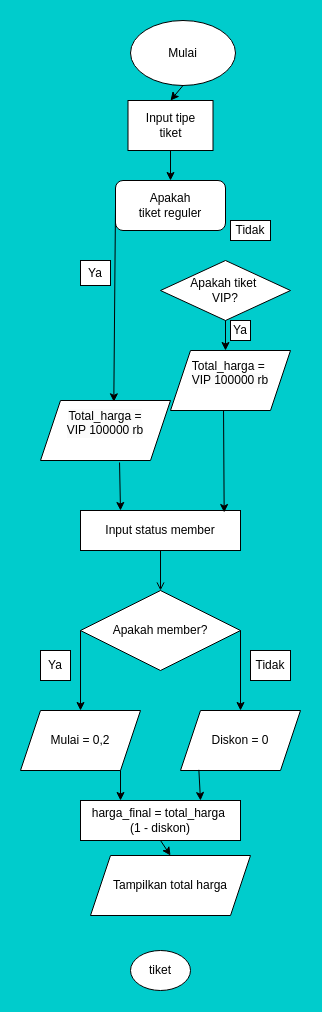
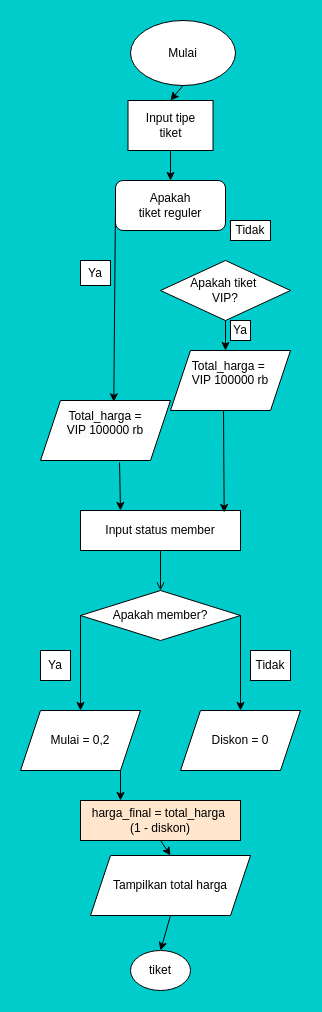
  <mxCell id="0" />
  <mxCell id="1" parent="0" />
  <mxCell id="2" value="Mulai" style="ellipse;whiteSpace=wrap;html=1;" vertex="1" parent="1"><mxGeometry x="130" y="20" width="105" height="65" as="geometry" /></mxCell>
  <mxCell id="3" value="Input tipe&lt;div&gt;tiket&lt;/div&gt;" style="rounded=0;whiteSpace=wrap;html=1;" vertex="1" parent="1"><mxGeometry x="127.5" y="100" width="85" height="50" as="geometry" /></mxCell>
  <mxCell id="4" value="" style="endArrow=classic;html=1;rounded=0;entryX=0.5;entryY=0;entryDx=0;entryDy=0;exitX=0.5;exitY=1;exitDx=0;exitDy=0;" edge="1" parent="1" source="2" target="3"><mxGeometry width="50" height="50" relative="1" as="geometry"><mxPoint x="170" y="140" as="sourcePoint" /><mxPoint x="220" y="90" as="targetPoint" /></mxGeometry></mxCell>
  <mxCell id="5" value="Apakah&lt;div&gt;tiket reguler&lt;/div&gt;" style="whiteSpace=wrap;html=1;rounded=1;" vertex="1" parent="1"><mxGeometry x="115" y="180" width="110" height="50" as="geometry" /></mxCell>
  <mxCell id="6" value="" style="endArrow=classic;html=1;rounded=0;entryX=0.5;entryY=0;entryDx=0;entryDy=0;exitX=0.5;exitY=1;exitDx=0;exitDy=0;" edge="1" parent="1" source="3" target="5"><mxGeometry width="50" height="50" relative="1" as="geometry"><mxPoint x="120" y="200" as="sourcePoint" /><mxPoint x="170" y="150" as="targetPoint" /></mxGeometry></mxCell>
  <mxCell id="7" value="" style="endArrow=classic;html=1;rounded=0;exitX=0;exitY=0.5;exitDx=0;exitDy=0;entryX=0.564;entryY=0.022;entryDx=0;entryDy=0;entryPerimeter=0;" edge="1" parent="1" source="5" target="31"><mxGeometry width="50" height="50" relative="1" as="geometry"><mxPoint x="160" y="330" as="sourcePoint" /><mxPoint x="115" y="420" as="targetPoint" /></mxGeometry></mxCell>
  <mxCell id="8" value="Ya" style="rounded=0;whiteSpace=wrap;html=1;" vertex="1" parent="1"><mxGeometry x="80" y="260" width="30" height="25" as="geometry" /></mxCell>
  <mxCell id="9" value="Tidak" style="rounded=0;whiteSpace=wrap;html=1;" vertex="1" parent="1"><mxGeometry x="230" y="220" width="40" height="20" as="geometry" /></mxCell>
  <mxCell id="10" value="Apakah tiket&amp;nbsp;&lt;div&gt;VIP?&lt;/div&gt;" style="rhombus;whiteSpace=wrap;html=1;" vertex="1" parent="1"><mxGeometry x="160" y="260" width="130" height="60" as="geometry" /></mxCell>
  <mxCell id="11" value="" style="endArrow=classic;html=1;rounded=0;entryX=0.5;entryY=0;entryDx=0;entryDy=0;exitX=0.5;exitY=1;exitDx=0;exitDy=0;" edge="1" parent="1" source="10"><mxGeometry width="50" height="50" relative="1" as="geometry"><mxPoint x="160" y="330" as="sourcePoint" /><mxPoint x="225" y="350" as="targetPoint" /></mxGeometry></mxCell>
  <mxCell id="12" value="Ya" style="rounded=0;whiteSpace=wrap;html=1;" vertex="1" parent="1"><mxGeometry x="230" y="320" width="20" height="20" as="geometry" /></mxCell>
  <mxCell id="13" value="Input status member" style="rounded=0;whiteSpace=wrap;html=1;" vertex="1" parent="1"><mxGeometry x="80" y="510" width="160" height="40" as="geometry" /></mxCell>
  <mxCell id="14" value="" style="endArrow=classic;html=1;rounded=0;exitX=0.442;exitY=1.006;exitDx=0;exitDy=0;entryX=0.898;entryY=0.05;entryDx=0;entryDy=0;entryPerimeter=0;exitPerimeter=0;" edge="1" parent="1" source="30" target="13"><mxGeometry width="50" height="50" relative="1" as="geometry"><mxPoint x="225" y="390" as="sourcePoint" /><mxPoint x="210" y="540" as="targetPoint" /></mxGeometry></mxCell>
- <mxCell id="15" value="Apakah member?" style="rhombus;whiteSpace=wrap;html=1;" vertex="1" parent="1"><mxGeometry x="80" y="590" width="160" height="80" as="geometry" /></mxCell>
+ <mxCell id="15" value="Apakah member?" style="rhombus;whiteSpace=wrap;html=1;" vertex="1" parent="1"><mxGeometry x="80" y="590" width="160" height="50" as="geometry" /></mxCell>
  <mxCell id="16" value="" style="endArrow=open;html=1;rounded=0;exitX=0.5;exitY=1;exitDx=0;exitDy=0;entryX=0.5;entryY=0;entryDx=0;entryDy=0;" edge="1" parent="1" source="13" target="15"><mxGeometry width="50" height="50" relative="1" as="geometry"><mxPoint x="160" y="630" as="sourcePoint" /><mxPoint x="210" y="580" as="targetPoint" /></mxGeometry></mxCell>
  <mxCell id="17" value="" style="endArrow=classic;html=1;rounded=0;exitX=0;exitY=0.5;exitDx=0;exitDy=0;" edge="1" parent="1" source="15"><mxGeometry width="50" height="50" relative="1" as="geometry"><mxPoint x="160" y="630" as="sourcePoint" /><mxPoint x="80" y="710" as="targetPoint" /></mxGeometry></mxCell>
  <mxCell id="18" value="" style="endArrow=classic;html=1;rounded=0;exitX=1;exitY=0.5;exitDx=0;exitDy=0;" edge="1" parent="1" source="15"><mxGeometry width="50" height="50" relative="1" as="geometry"><mxPoint x="160" y="630" as="sourcePoint" /><mxPoint x="240" y="710" as="targetPoint" /></mxGeometry></mxCell>
  <mxCell id="19" value="Mulai = 0,2" style="shape=parallelogram;perimeter=parallelogramPerimeter;whiteSpace=wrap;html=1;fixedSize=1;" vertex="1" parent="1"><mxGeometry x="20" y="710" width="120" height="60" as="geometry" /></mxCell>
  <mxCell id="20" value="Diskon = 0" style="shape=parallelogram;perimeter=parallelogramPerimeter;whiteSpace=wrap;html=1;fixedSize=1;" vertex="1" parent="1"><mxGeometry x="180" y="710" width="120" height="60" as="geometry" /></mxCell>
  <mxCell id="21" value="Ya" style="rounded=0;whiteSpace=wrap;html=1;" vertex="1" parent="1"><mxGeometry x="40" y="650" width="30" height="30" as="geometry" /></mxCell>
  <mxCell id="22" value="Tidak" style="rounded=0;whiteSpace=wrap;html=1;" vertex="1" parent="1"><mxGeometry x="250" y="650" width="40" height="30" as="geometry" /></mxCell>
- <mxCell id="23" value="&lt;div&gt;harga_final =&amp;nbsp;&lt;span style=&quot;background-color: initial;&quot;&gt;total_harga&amp;nbsp;&lt;/span&gt;&lt;/div&gt;&lt;div style=&quot;&quot;&gt;&lt;span style=&quot;background-color: initial;&quot;&gt;(1 - diskon)&lt;/span&gt;&lt;/div&gt;" style="rounded=0;whiteSpace=wrap;html=1;" vertex="1" parent="1"><mxGeometry x="80" y="800" width="160" height="40" as="geometry" /></mxCell>
- <mxCell id="24" value="" style="endArrow=classic;html=1;rounded=0;entryX=0.75;entryY=0;entryDx=0;entryDy=0;exitX=0.153;exitY=0.989;exitDx=0;exitDy=0;exitPerimeter=0;" edge="1" parent="1" source="20" target="23"><mxGeometry width="50" height="50" relative="1" as="geometry"><mxPoint x="160" y="820" as="sourcePoint" /><mxPoint x="210" y="770" as="targetPoint" /></mxGeometry></mxCell>
+ <mxCell id="23" value="&lt;div&gt;harga_final =&amp;nbsp;&lt;span style=&quot;background-color: initial;&quot;&gt;total_harga&amp;nbsp;&lt;/span&gt;&lt;/div&gt;&lt;div style=&quot;&quot;&gt;&lt;span style=&quot;background-color: initial;&quot;&gt;(1 - diskon)&lt;/span&gt;&lt;/div&gt;" style="rounded=0;whiteSpace=wrap;html=1;fillColor=#ffe6cc;" vertex="1" parent="1"><mxGeometry x="80" y="800" width="160" height="40" as="geometry" /></mxCell>
  <mxCell id="25" value="" style="endArrow=classic;html=1;rounded=0;" edge="1" parent="1"><mxGeometry width="50" height="50" relative="1" as="geometry"><mxPoint x="120" y="770" as="sourcePoint" /><mxPoint x="120" y="800" as="targetPoint" /></mxGeometry></mxCell>
  <mxCell id="26" value="Tampilkan total harga" style="shape=parallelogram;perimeter=parallelogramPerimeter;whiteSpace=wrap;html=1;fixedSize=1;" vertex="1" parent="1"><mxGeometry x="90" y="855" width="160" height="60" as="geometry" /></mxCell>
  <mxCell id="27" value="" style="endArrow=classic;html=1;rounded=0;entryX=0.5;entryY=0;entryDx=0;entryDy=0;" edge="1" parent="1" target="26"><mxGeometry width="50" height="50" relative="1" as="geometry"><mxPoint x="160" y="840" as="sourcePoint" /><mxPoint x="210" y="790" as="targetPoint" /></mxGeometry></mxCell>
  <mxCell id="28" value="tiket" style="ellipse;whiteSpace=wrap;html=1;" vertex="1" parent="1"><mxGeometry x="130" y="950" width="60" height="40" as="geometry" /></mxCell>
+ <mxCell id="29" value="" style="endArrow=classic;html=1;rounded=0;exitX=0.5;exitY=1;exitDx=0;exitDy=0;entryX=0.5;entryY=0;entryDx=0;entryDy=0;" edge="1" parent="1" source="26" target="28"><mxGeometry width="50" height="50" relative="1" as="geometry"><mxPoint x="160" y="840" as="sourcePoint" /><mxPoint x="210" y="790" as="targetPoint" /></mxGeometry></mxCell>
  <mxCell id="30" value="&lt;div style=&quot;text-align: justify;&quot;&gt;&lt;br&gt;&lt;/div&gt;&lt;span style=&quot;color: rgb(0, 0, 0); font-family: Helvetica; font-size: 12px; font-style: normal; font-variant-ligatures: normal; font-variant-caps: normal; font-weight: 400; letter-spacing: normal; orphans: 2; text-align: center; text-indent: 0px; text-transform: none; widows: 2; word-spacing: 0px; -webkit-text-stroke-width: 0px; white-space: normal; background-color: rgb(251, 251, 251); text-decoration-thickness: initial; text-decoration-style: initial; text-decoration-color: initial; display: inline !important; float: none;&quot;&gt;&lt;div style=&quot;text-align: justify;&quot;&gt;Total_harga =&lt;/div&gt;&lt;/span&gt;&lt;div style=&quot;text-align: justify; forced-color-adjust: none; color: rgb(0, 0, 0); font-family: Helvetica; font-size: 12px; font-style: normal; font-variant-ligatures: normal; font-variant-caps: normal; font-weight: 400; letter-spacing: normal; orphans: 2; text-indent: 0px; text-transform: none; widows: 2; word-spacing: 0px; -webkit-text-stroke-width: 0px; white-space: normal; background-color: rgb(251, 251, 251); text-decoration-thickness: initial; text-decoration-style: initial; text-decoration-color: initial;&quot;&gt;VIP 100000 rb&lt;/div&gt;&lt;div style=&quot;text-align: justify;&quot;&gt;&lt;br&gt;&lt;/div&gt;&lt;div style=&quot;text-align: justify;&quot;&gt;&lt;br&gt;&lt;/div&gt;" style="shape=parallelogram;perimeter=parallelogramPerimeter;whiteSpace=wrap;html=1;fixedSize=1;" vertex="1" parent="1"><mxGeometry x="170" y="350" width="120" height="60" as="geometry" /></mxCell>
  <mxCell id="31" value="&#10;&lt;span style=&quot;color: rgb(0, 0, 0); font-family: Helvetica; font-size: 12px; font-style: normal; font-variant-ligatures: normal; font-variant-caps: normal; font-weight: 400; letter-spacing: normal; orphans: 2; text-align: center; text-indent: 0px; text-transform: none; widows: 2; word-spacing: 0px; -webkit-text-stroke-width: 0px; white-space: normal; background-color: rgb(251, 251, 251); text-decoration-thickness: initial; text-decoration-style: initial; text-decoration-color: initial; display: inline !important; float: none;&quot;&gt;Total_harga =&lt;/span&gt;&lt;div style=&quot;forced-color-adjust: none; color: rgb(0, 0, 0); font-family: Helvetica; font-size: 12px; font-style: normal; font-variant-ligatures: normal; font-variant-caps: normal; font-weight: 400; letter-spacing: normal; orphans: 2; text-align: center; text-indent: 0px; text-transform: none; widows: 2; word-spacing: 0px; -webkit-text-stroke-width: 0px; white-space: normal; background-color: rgb(251, 251, 251); text-decoration-thickness: initial; text-decoration-style: initial; text-decoration-color: initial;&quot;&gt;VIP 100000 rb&lt;/div&gt;&#10;&#10;" style="shape=parallelogram;perimeter=parallelogramPerimeter;whiteSpace=wrap;html=1;fixedSize=1;" vertex="1" parent="1"><mxGeometry x="40" y="400" width="130" height="60" as="geometry" /></mxCell>
  <mxCell id="32" value="" style="endArrow=classic;html=1;rounded=0;exitX=0.608;exitY=1.033;exitDx=0;exitDy=0;exitPerimeter=0;entryX=0.25;entryY=0;entryDx=0;entryDy=0;" edge="1" parent="1" source="31" target="13"><mxGeometry width="50" height="50" relative="1" as="geometry"><mxPoint x="160" y="500" as="sourcePoint" /><mxPoint x="210" y="450" as="targetPoint" /></mxGeometry></mxCell>
